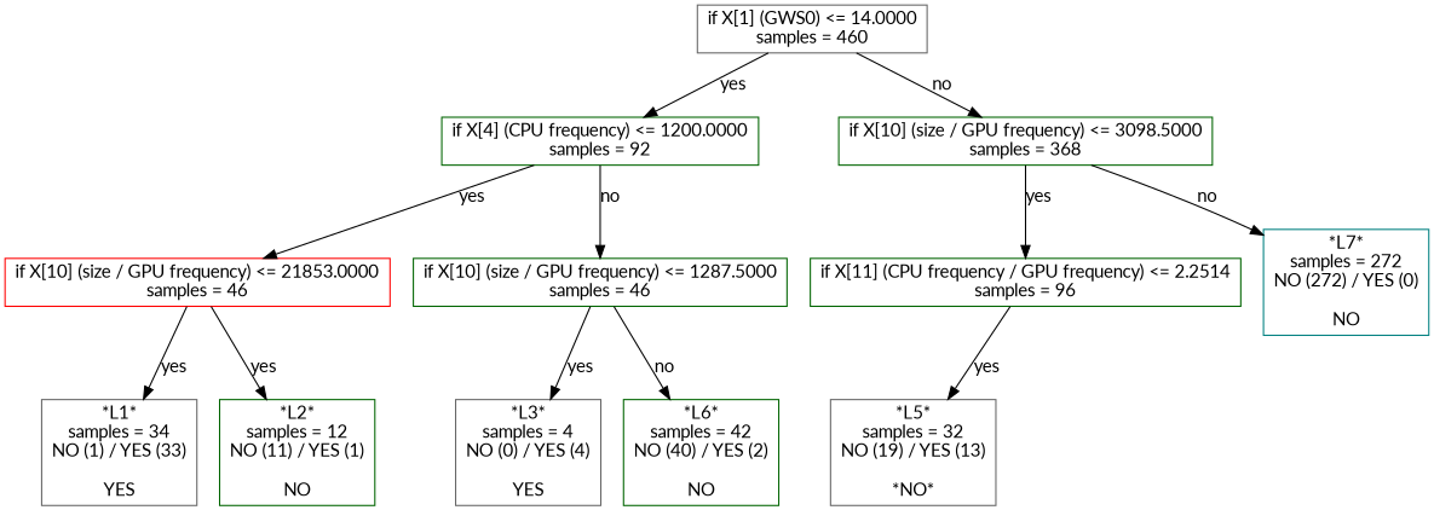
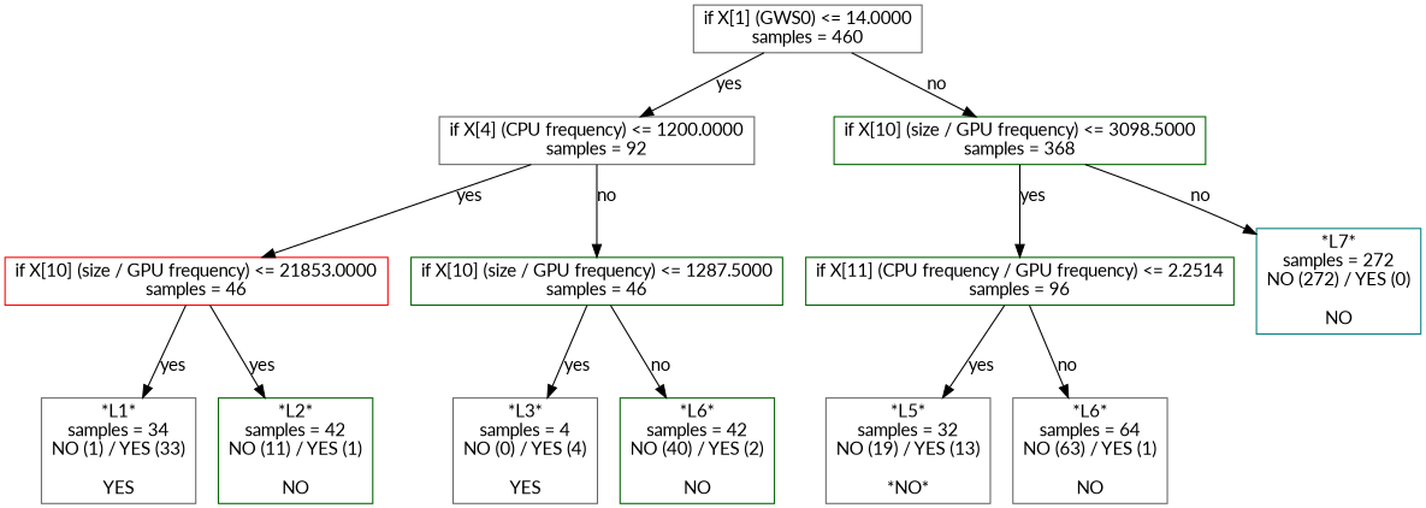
  digraph {
    fontname=Lato
    node [color=darkgreen fontname=Lato shape=box]
    edge [fontname=Lato]
    n1 [color=gray40 label="if X[1] (GWS0) <= 14.0000\nsamples = 460"]
-   n2 [label="if X[4] (CPU frequency) <= 1200.0000\nsamples = 92"]
+   n2 [color=gray40 label="if X[4] (CPU frequency) <= 1200.0000\nsamples = 92"]
    n3 [label="if X[10] (size / GPU frequency) <= 3098.5000\nsamples = 368"]
    n4 [color=red label="if X[10] (size / GPU frequency) <= 21853.0000\nsamples = 46"]
    n5 [label="if X[10] (size / GPU frequency) <= 1287.5000\nsamples = 46"]
    n6 [label="if X[11] (CPU frequency / GPU frequency) <= 2.2514\nsamples = 96"]
    n7 [color=teal label="*L7*\nsamples = 272\nNO (272) / YES (0)\n\nNO"]
    n8 [color=gray40 label="*L1*\nsamples = 34\nNO (1) / YES (33)\n\nYES"]
-   n9 [label="*L2*\nsamples = 12\nNO (11) / YES (1)\n\nNO"]
+   n9 [label="*L2*\nsamples = 42\nNO (11) / YES (1)\n\nNO"]
    n10 [color=gray40 label="*L3*\nsamples = 4\nNO (0) / YES (4)\n\nYES"]
    n11 [label="*L6*\nsamples = 42\nNO (40) / YES (2)\n\nNO"]
    n12 [color=gray40 label="*L5*\nsamples = 32\nNO (19) / YES (13)\n\n*NO*"]
+   n13 [color=gray40 label="*L6*\nsamples = 64\nNO (63) / YES (1)\n\nNO"]
    n1 -> n2 [label=yes]
    n1 -> n3 [label=no]
    n2 -> n4 [label=yes]
    n2 -> n5 [label=no]
    n3 -> n6 [label=yes]
    n3 -> n7 [label=no]
    n4 -> n8 [label=yes]
    n4 -> n9 [label=yes]
    n5 -> n10 [label=yes]
    n5 -> n11 [label=no]
    n6 -> n12 [label=yes]
+   n6 -> n13 [label=no]
  }
